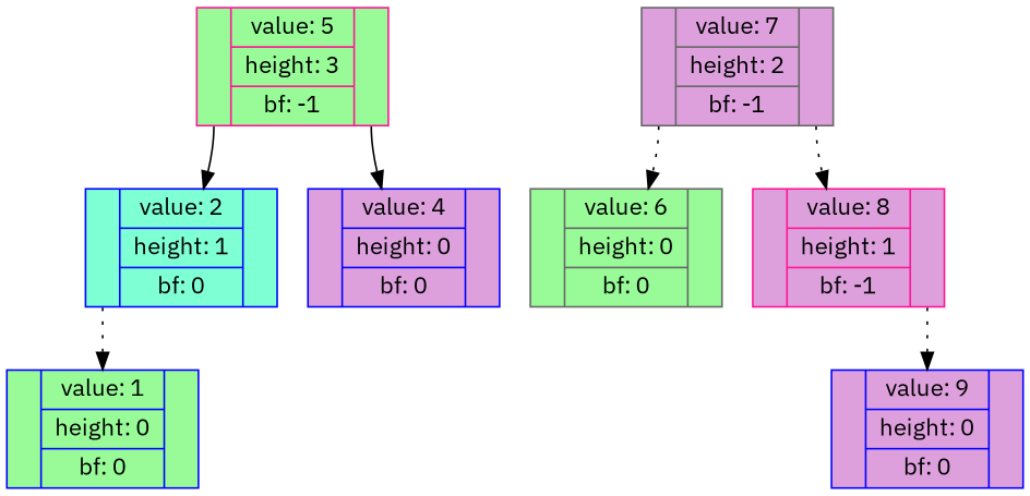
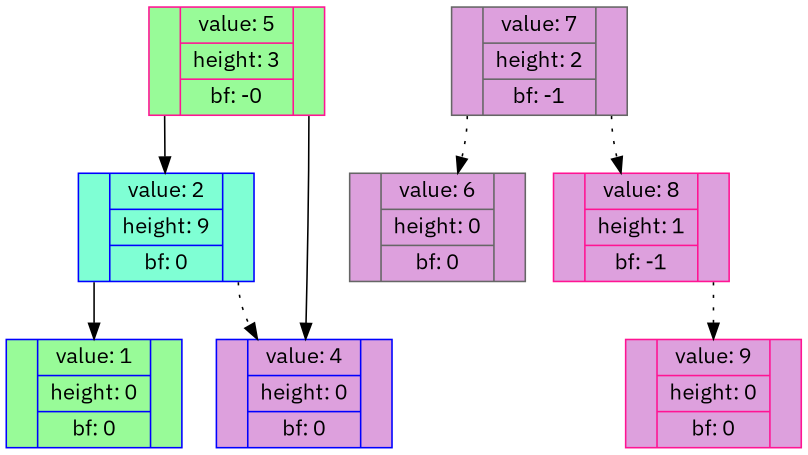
  digraph {
    fontname="IBM Plex Sans"
    node [color=blue fillcolor=plum fontname="IBM Plex Sans" shape=record style=filled]
    edge [fontname="IBM Plex Sans" style=dotted tailport=r]
    n1 [fillcolor=palegreen label="<l> |{<v> value: 1| height: 0| bf: 0}|<r>"]
    n2 [label="<l> |{<v> value: 4| height: 0| bf: 0}|<r>"]
-   n3 [fillcolor=aquamarine label="<l> |{<v> value: 2| height: 1| bf: 0}|<r>"]
-   n4 [color=gray40 fillcolor=palegreen label="<l> |{<v> value: 6| height: 0| bf: 0}|<r>"]
-   n5 [label="<l> |{<v> value: 9| height: 0| bf: 0}|<r>"]
+   n3 [fillcolor=aquamarine label="<l> |{<v> value: 2| height: 9| bf: 0}|<r>"]
+   n4 [color=gray40 label="<l> |{<v> value: 6| height: 0| bf: 0}|<r>"]
+   n5 [color=deeppink label="<l> |{<v> value: 9| height: 0| bf: 0}|<r>"]
    n6 [color=deeppink label="<l> |{<v> value: 8| height: 1| bf: -1}|<r>"]
    n7 [color=gray40 label="<l> |{<v> value: 7| height: 2| bf: -1}|<r>"]
-   n8 [color=deeppink fillcolor=palegreen label="<l> |{<v> value: 5| height: 3| bf: -1}|<r>"]
-   n3 -> n1 [tailport=l]
+   n8 [color=deeppink fillcolor=palegreen label="<l> |{<v> value: 5| height: 3| bf: -0}|<r>"]
+   n3 -> n1 [style=solid tailport=l]
+   n3 -> n2
    n6 -> n5
    n7 -> n4 [tailport=l]
    n7 -> n6
    n8 -> n2 [style=solid]
    n8 -> n3 [style=solid tailport=l]
  }
